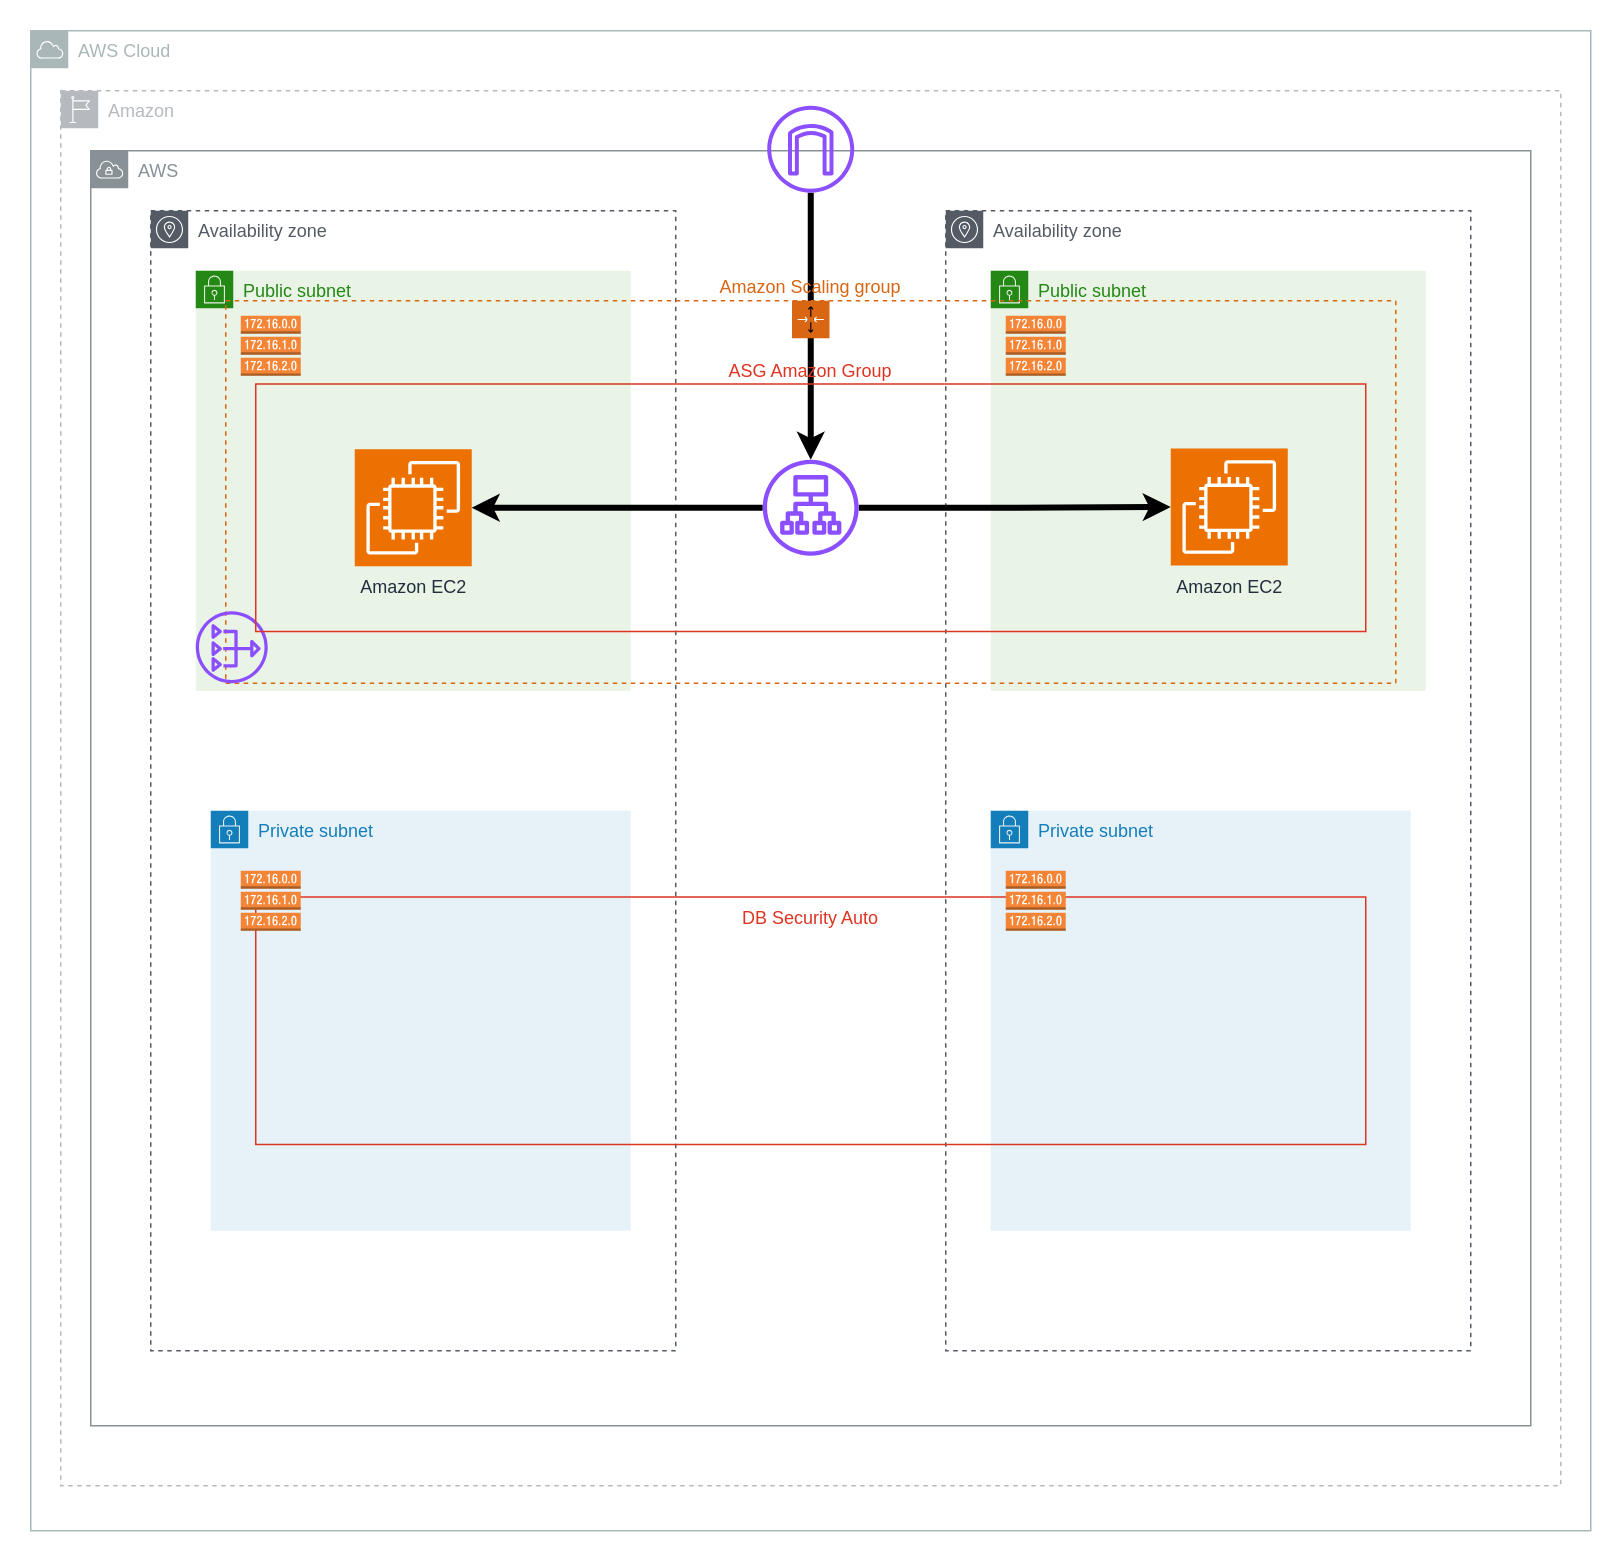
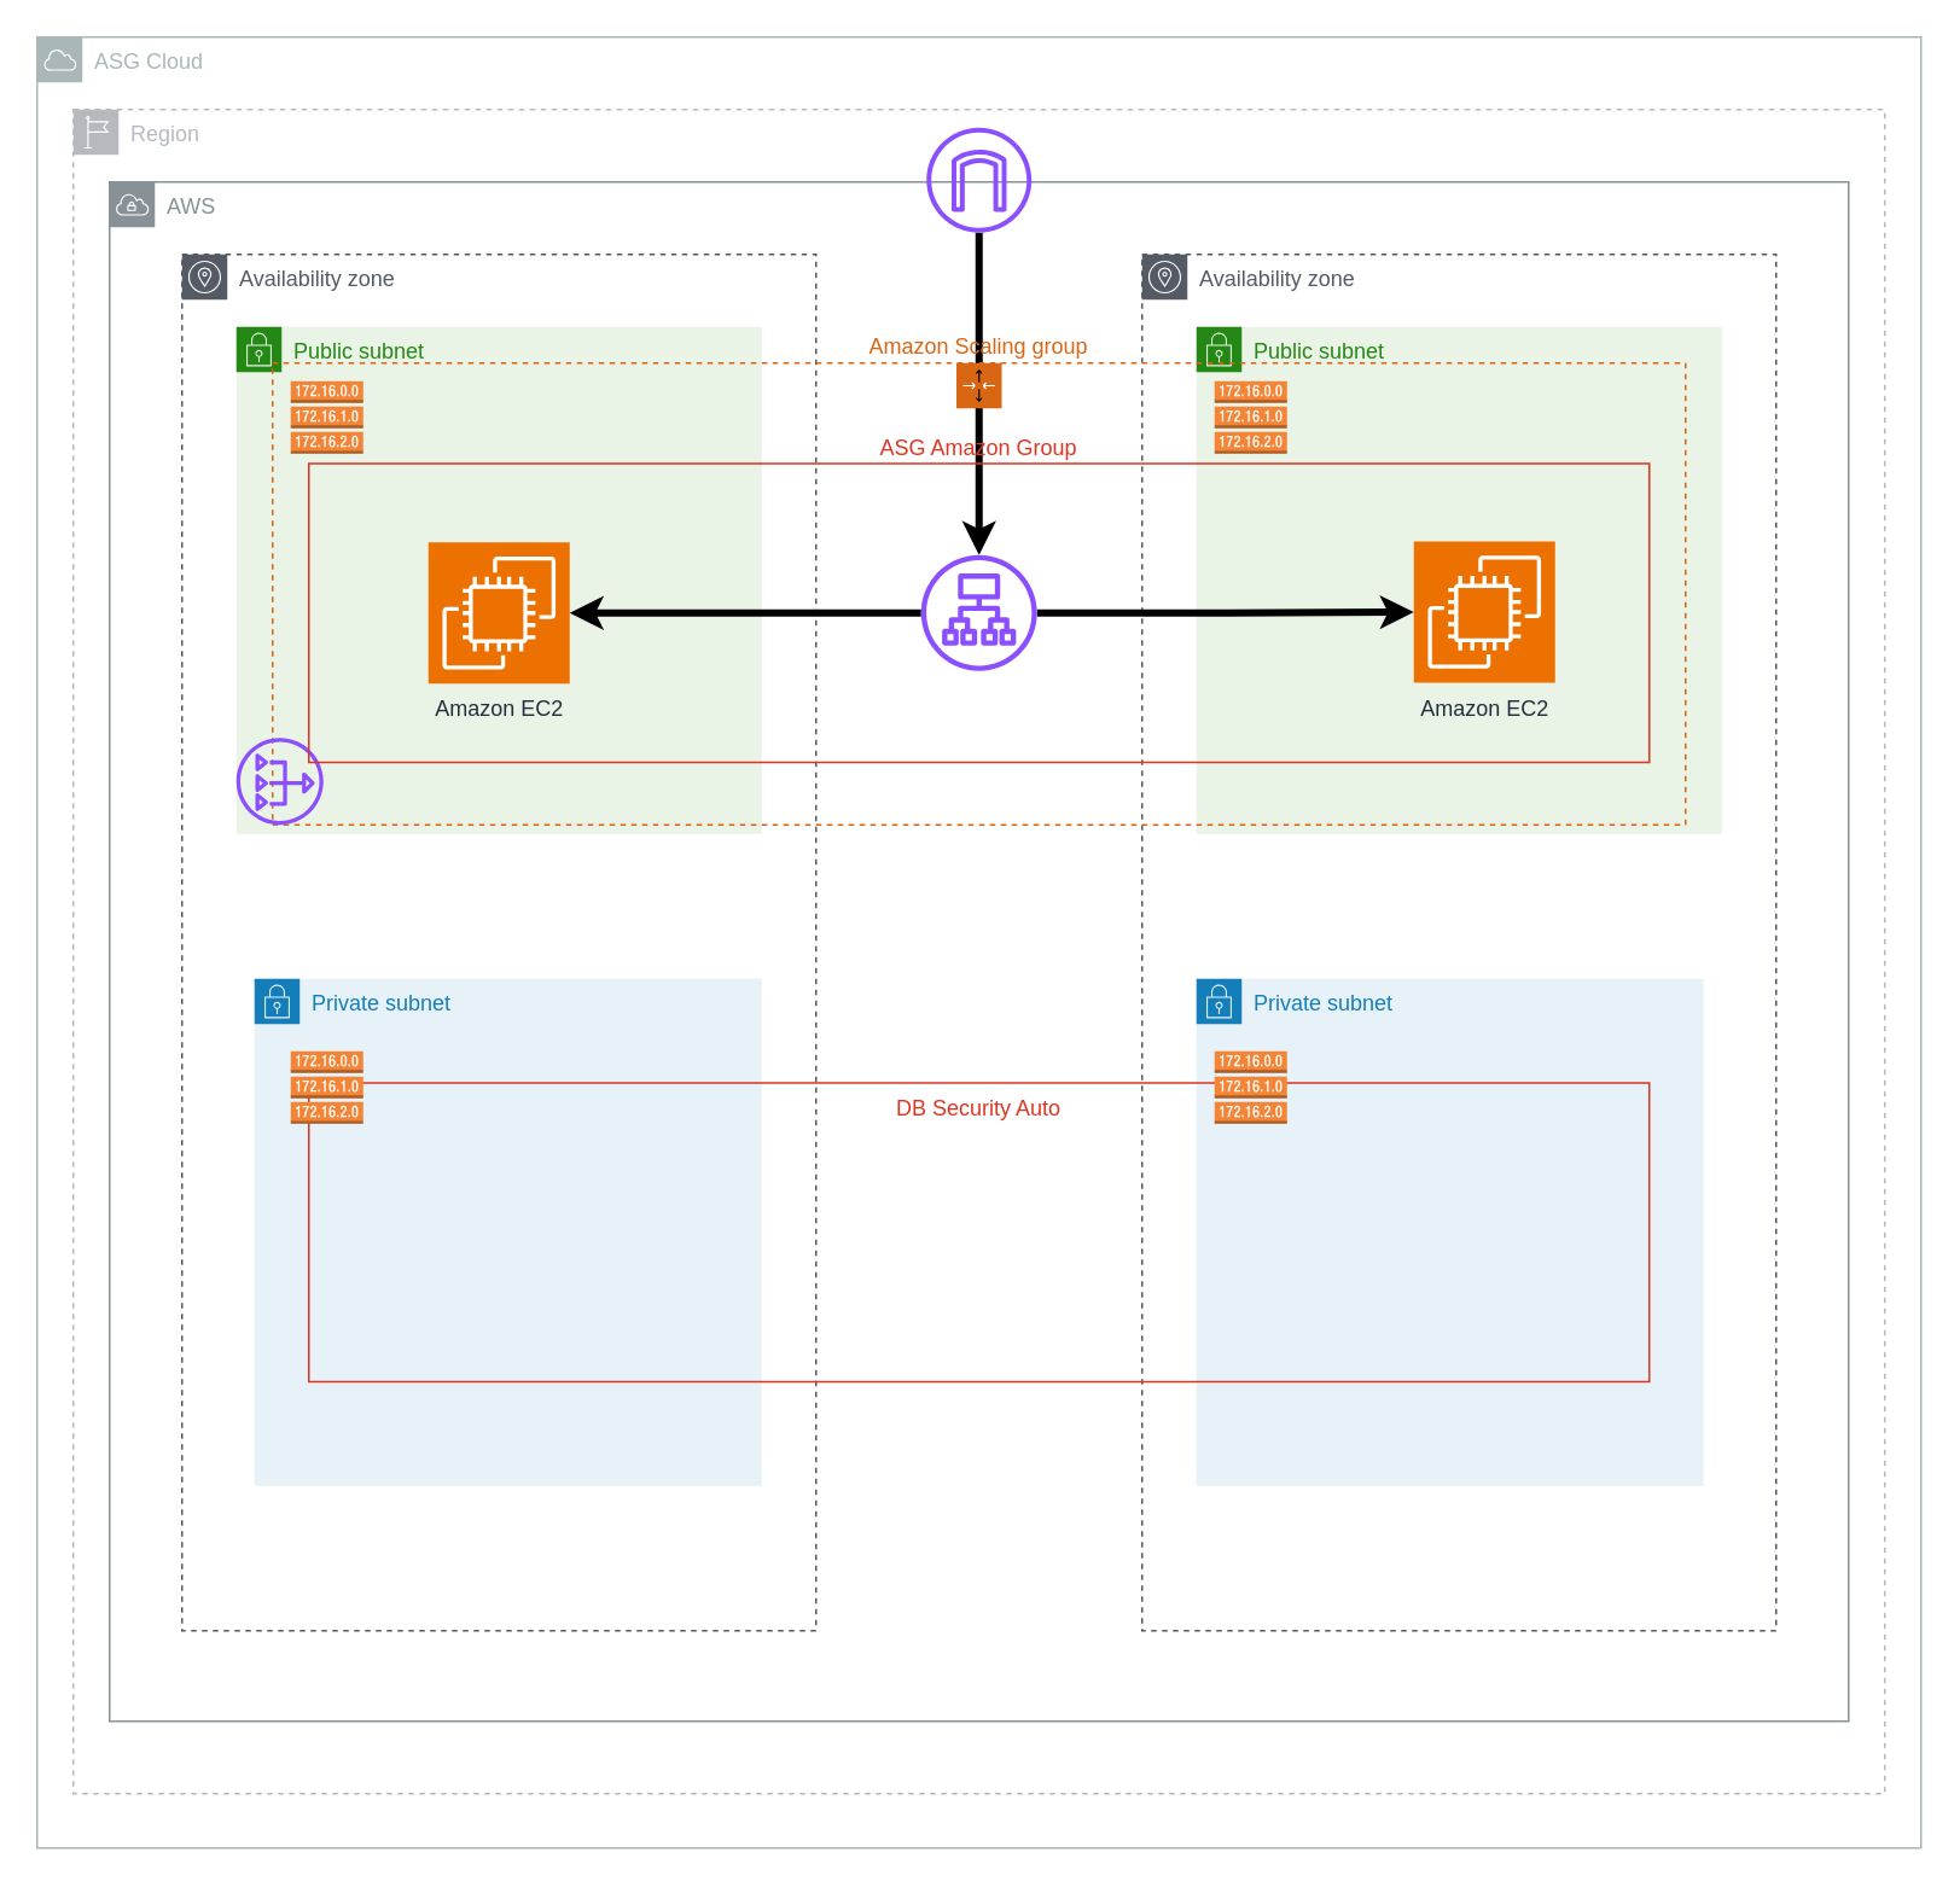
  <mxCell id="0" />
  <mxCell id="1" parent="0" />
  <mxCell id="2" value="" style="group;strokeWidth=4;" vertex="1" connectable="0" parent="1"><mxGeometry x="30" y="20" width="1030" height="1000" as="geometry" /></mxCell>
- <mxCell id="3" value="AWS Cloud" style="sketch=0;outlineConnect=0;gradientColor=none;html=1;whiteSpace=wrap;fontSize=12;fontStyle=0;shape=mxgraph.aws4.group;grIcon=mxgraph.aws4.group_aws_cloud;strokeColor=#AAB7B8;fillColor=none;verticalAlign=top;align=left;spacingLeft=30;fontColor=#AAB7B8;dashed=0;" vertex="1" parent="2"><mxGeometry x="-10" width="1040" height="1000" as="geometry" /></mxCell>
+ <mxCell id="3" value="ASG Cloud" style="sketch=0;outlineConnect=0;gradientColor=none;html=1;whiteSpace=wrap;fontSize=12;fontStyle=0;shape=mxgraph.aws4.group;grIcon=mxgraph.aws4.group_aws_cloud;strokeColor=#AAB7B8;fillColor=none;verticalAlign=top;align=left;spacingLeft=30;fontColor=#AAB7B8;dashed=0;" vertex="1" parent="2"><mxGeometry x="-10" width="1040" height="1000" as="geometry" /></mxCell>
  <mxCell id="4" value="Availability zone" style="sketch=0;outlineConnect=0;gradientColor=none;html=1;whiteSpace=wrap;fontSize=12;fontStyle=0;shape=mxgraph.aws4.group;grIcon=mxgraph.aws4.group_availability_zone;strokeColor=#545B64;fillColor=none;verticalAlign=top;align=left;spacingLeft=30;fontColor=#545B64;dashed=1;" vertex="1" parent="2"><mxGeometry x="70" y="120" width="350" height="760" as="geometry" /></mxCell>
  <mxCell id="5" value="AWS" style="sketch=0;outlineConnect=0;gradientColor=none;html=1;whiteSpace=wrap;fontSize=12;fontStyle=0;shape=mxgraph.aws4.group;grIcon=mxgraph.aws4.group_vpc;strokeColor=#879196;fillColor=none;verticalAlign=top;align=left;spacingLeft=30;fontColor=#879196;dashed=0;" vertex="1" parent="2"><mxGeometry x="30" y="80" width="960" height="850" as="geometry" /></mxCell>
  <mxCell id="6" value="Availability zone" style="sketch=0;outlineConnect=0;gradientColor=none;html=1;whiteSpace=wrap;fontSize=12;fontStyle=0;shape=mxgraph.aws4.group;grIcon=mxgraph.aws4.group_availability_zone;strokeColor=#545B64;fillColor=none;verticalAlign=top;align=left;spacingLeft=30;fontColor=#545B64;dashed=1;" vertex="1" parent="2"><mxGeometry x="600" y="120" width="350" height="760" as="geometry" /></mxCell>
  <mxCell id="7" value="Public subnet" style="points=[[0,0],[0.25,0],[0.5,0],[0.75,0],[1,0],[1,0.25],[1,0.5],[1,0.75],[1,1],[0.75,1],[0.5,1],[0.25,1],[0,1],[0,0.75],[0,0.5],[0,0.25]];outlineConnect=0;gradientColor=none;html=1;whiteSpace=wrap;fontSize=12;fontStyle=0;container=1;pointerEvents=0;collapsible=0;recursiveResize=0;shape=mxgraph.aws4.group;grIcon=mxgraph.aws4.group_security_group;grStroke=0;strokeColor=#248814;fillColor=#E9F3E6;verticalAlign=top;align=left;spacingLeft=30;fontColor=#248814;dashed=0;" vertex="1" parent="2"><mxGeometry x="100" y="160" width="290" height="280" as="geometry" /></mxCell>
  <mxCell id="8" value="Public subnet" style="points=[[0,0],[0.25,0],[0.5,0],[0.75,0],[1,0],[1,0.25],[1,0.5],[1,0.75],[1,1],[0.75,1],[0.5,1],[0.25,1],[0,1],[0,0.75],[0,0.5],[0,0.25]];outlineConnect=0;gradientColor=none;html=1;whiteSpace=wrap;fontSize=12;fontStyle=0;container=1;pointerEvents=0;collapsible=0;recursiveResize=0;shape=mxgraph.aws4.group;grIcon=mxgraph.aws4.group_security_group;grStroke=0;strokeColor=#248814;fillColor=#E9F3E6;verticalAlign=top;align=left;spacingLeft=30;fontColor=#248814;dashed=0;" vertex="1" parent="2"><mxGeometry x="630" y="160" width="290" height="280" as="geometry" /></mxCell>
  <mxCell id="9" value="Private subnet" style="points=[[0,0],[0.25,0],[0.5,0],[0.75,0],[1,0],[1,0.25],[1,0.5],[1,0.75],[1,1],[0.75,1],[0.5,1],[0.25,1],[0,1],[0,0.75],[0,0.5],[0,0.25]];outlineConnect=0;gradientColor=none;html=1;whiteSpace=wrap;fontSize=12;fontStyle=0;container=1;pointerEvents=0;collapsible=0;recursiveResize=0;shape=mxgraph.aws4.group;grIcon=mxgraph.aws4.group_security_group;grStroke=0;strokeColor=#147EBA;fillColor=#E6F2F8;verticalAlign=top;align=left;spacingLeft=30;fontColor=#147EBA;dashed=0;" vertex="1" parent="2"><mxGeometry x="110" y="520" width="280" height="280" as="geometry" /></mxCell>
  <mxCell id="10" value="Private subnet" style="points=[[0,0],[0.25,0],[0.5,0],[0.75,0],[1,0],[1,0.25],[1,0.5],[1,0.75],[1,1],[0.75,1],[0.5,1],[0.25,1],[0,1],[0,0.75],[0,0.5],[0,0.25]];outlineConnect=0;gradientColor=none;html=1;whiteSpace=wrap;fontSize=12;fontStyle=0;container=1;pointerEvents=0;collapsible=0;recursiveResize=0;shape=mxgraph.aws4.group;grIcon=mxgraph.aws4.group_security_group;grStroke=0;strokeColor=#147EBA;fillColor=#E6F2F8;verticalAlign=top;align=left;spacingLeft=30;fontColor=#147EBA;dashed=0;" vertex="1" parent="2"><mxGeometry x="630" y="520" width="280" height="280" as="geometry" /></mxCell>
- <mxCell id="11" value="Amazon" style="sketch=0;outlineConnect=0;gradientColor=none;html=1;whiteSpace=wrap;fontSize=12;fontStyle=0;shape=mxgraph.aws4.group;grIcon=mxgraph.aws4.group_region;strokeColor=#B6BABF;fillColor=none;verticalAlign=top;align=left;spacingLeft=30;fontColor=#B6BABF;dashed=1;" vertex="1" parent="2"><mxGeometry x="10" y="40" width="1000" height="930" as="geometry" /></mxCell>
+ <mxCell id="11" value="Region" style="sketch=0;outlineConnect=0;gradientColor=none;html=1;whiteSpace=wrap;fontSize=12;fontStyle=0;shape=mxgraph.aws4.group;grIcon=mxgraph.aws4.group_region;strokeColor=#B6BABF;fillColor=none;verticalAlign=top;align=left;spacingLeft=30;fontColor=#B6BABF;dashed=1;" vertex="1" parent="2"><mxGeometry x="10" y="40" width="1000" height="930" as="geometry" /></mxCell>
  <mxCell id="12" style="edgeStyle=orthogonalEdgeStyle;rounded=0;orthogonalLoop=1;jettySize=auto;html=1;strokeWidth=4;" edge="1" parent="2" source="13" target="21"><mxGeometry relative="1" as="geometry" /></mxCell>
  <mxCell id="13" value="" style="sketch=0;outlineConnect=0;fontColor=#232F3E;gradientColor=none;fillColor=#8C4FFF;strokeColor=none;dashed=0;verticalLabelPosition=bottom;verticalAlign=top;align=center;html=1;fontSize=12;fontStyle=0;aspect=fixed;pointerEvents=1;shape=mxgraph.aws4.internet_gateway;" vertex="1" parent="2"><mxGeometry x="481" y="50" width="58" height="58" as="geometry" /></mxCell>
  <mxCell id="14" value="Amazon Scaling group" style="points=[[0,0],[0.25,0],[0.5,0],[0.75,0],[1,0],[1,0.25],[1,0.5],[1,0.75],[1,1],[0.75,1],[0.5,1],[0.25,1],[0,1],[0,0.75],[0,0.5],[0,0.25]];outlineConnect=0;gradientColor=none;html=1;whiteSpace=wrap;fontSize=12;fontStyle=0;container=1;pointerEvents=0;collapsible=0;recursiveResize=0;shape=mxgraph.aws4.groupCenter;grIcon=mxgraph.aws4.group_auto_scaling_group;grStroke=1;strokeColor=#D86613;fillColor=none;verticalAlign=bottom;align=center;fontColor=#D86613;dashed=1;spacingTop=25;labelPosition=center;verticalLabelPosition=top;" vertex="1" parent="2"><mxGeometry x="120" y="180" width="780" height="255" as="geometry" /></mxCell>
  <mxCell id="15" value="Amazon EC2" style="sketch=0;points=[[0,0,0],[0.25,0,0],[0.5,0,0],[0.75,0,0],[1,0,0],[0,1,0],[0.25,1,0],[0.5,1,0],[0.75,1,0],[1,1,0],[0,0.25,0],[0,0.5,0],[0,0.75,0],[1,0.25,0],[1,0.5,0],[1,0.75,0]];outlineConnect=0;fontColor=#232F3E;fillColor=#ED7100;strokeColor=#ffffff;dashed=0;verticalLabelPosition=bottom;verticalAlign=top;align=center;html=1;fontSize=12;fontStyle=0;aspect=fixed;shape=mxgraph.aws4.resourceIcon;resIcon=mxgraph.aws4.ec2;" vertex="1" parent="14"><mxGeometry x="86" y="99" width="78" height="78" as="geometry" /></mxCell>
  <mxCell id="16" value="Amazon EC2" style="sketch=0;points=[[0,0,0],[0.25,0,0],[0.5,0,0],[0.75,0,0],[1,0,0],[0,1,0],[0.25,1,0],[0.5,1,0],[0.75,1,0],[1,1,0],[0,0.25,0],[0,0.5,0],[0,0.75,0],[1,0.25,0],[1,0.5,0],[1,0.75,0]];outlineConnect=0;fontColor=#232F3E;fillColor=#ED7100;strokeColor=#ffffff;dashed=0;verticalLabelPosition=bottom;verticalAlign=top;align=center;html=1;fontSize=12;fontStyle=0;aspect=fixed;shape=mxgraph.aws4.resourceIcon;resIcon=mxgraph.aws4.ec2;" vertex="1" parent="14"><mxGeometry x="630" y="98.5" width="78" height="78" as="geometry" /></mxCell>
  <mxCell id="17" value="" style="sketch=0;outlineConnect=0;fontColor=#232F3E;gradientColor=none;fillColor=#8C4FFF;strokeColor=none;dashed=0;verticalLabelPosition=bottom;verticalAlign=top;align=center;html=1;fontSize=12;fontStyle=0;aspect=fixed;pointerEvents=1;shape=mxgraph.aws4.nat_gateway;" vertex="1" parent="14"><mxGeometry x="-20" y="207" width="48" height="48" as="geometry" /></mxCell>
  <mxCell id="18" value="DB Security Auto" style="fillColor=none;strokeColor=#DD3522;verticalAlign=top;fontStyle=0;fontColor=#DD3522;whiteSpace=wrap;html=1;" vertex="1" parent="2"><mxGeometry x="140" y="577.5" width="740" height="165" as="geometry" /></mxCell>
  <mxCell id="19" style="edgeStyle=orthogonalEdgeStyle;rounded=0;orthogonalLoop=1;jettySize=auto;html=1;strokeWidth=4;" edge="1" parent="2" source="21" target="15"><mxGeometry relative="1" as="geometry" /></mxCell>
  <mxCell id="20" style="edgeStyle=orthogonalEdgeStyle;rounded=0;orthogonalLoop=1;jettySize=auto;html=1;strokeWidth=4;" edge="1" parent="2" source="21" target="16"><mxGeometry relative="1" as="geometry" /></mxCell>
  <mxCell id="21" value="" style="sketch=0;outlineConnect=0;fontColor=#232F3E;gradientColor=none;fillColor=#8C4FFF;strokeColor=none;dashed=0;verticalLabelPosition=bottom;verticalAlign=top;align=center;html=1;fontSize=12;fontStyle=0;aspect=fixed;pointerEvents=1;shape=mxgraph.aws4.application_load_balancer;" vertex="1" parent="2"><mxGeometry x="478" y="286" width="64" height="64" as="geometry" /></mxCell>
  <mxCell id="22" value="ASG Amazon Group&lt;br&gt;" style="fillColor=none;strokeColor=#DD3522;verticalAlign=bottom;fontStyle=0;fontColor=#DD3522;whiteSpace=wrap;html=1;labelPosition=center;verticalLabelPosition=top;align=center;" vertex="1" parent="2"><mxGeometry x="140" y="235.5" width="740" height="165" as="geometry" /></mxCell>
  <mxCell id="23" value="" style="outlineConnect=0;dashed=0;verticalLabelPosition=bottom;verticalAlign=top;align=center;html=1;shape=mxgraph.aws3.route_table;fillColor=#F58536;gradientColor=none;" vertex="1" parent="2"><mxGeometry x="130" y="190" width="40" height="40" as="geometry" /></mxCell>
  <mxCell id="24" value="" style="outlineConnect=0;dashed=0;verticalLabelPosition=bottom;verticalAlign=top;align=center;html=1;shape=mxgraph.aws3.route_table;fillColor=#F58536;gradientColor=none;" vertex="1" parent="2"><mxGeometry x="640" y="190" width="40" height="40" as="geometry" /></mxCell>
  <mxCell id="25" value="" style="outlineConnect=0;dashed=0;verticalLabelPosition=bottom;verticalAlign=top;align=center;html=1;shape=mxgraph.aws3.route_table;fillColor=#F58536;gradientColor=none;" vertex="1" parent="2"><mxGeometry x="130" y="560" width="40" height="40" as="geometry" /></mxCell>
  <mxCell id="26" value="" style="outlineConnect=0;dashed=0;verticalLabelPosition=bottom;verticalAlign=top;align=center;html=1;shape=mxgraph.aws3.route_table;fillColor=#F58536;gradientColor=none;" vertex="1" parent="2"><mxGeometry x="640" y="560" width="40" height="40" as="geometry" /></mxCell>
